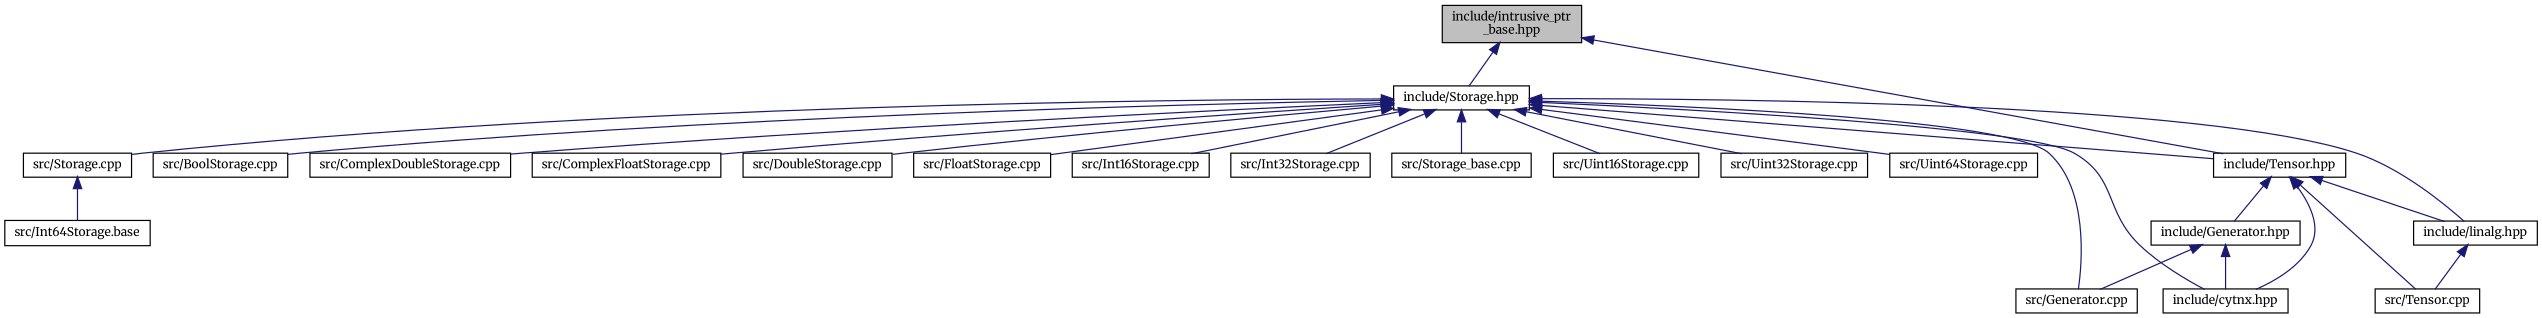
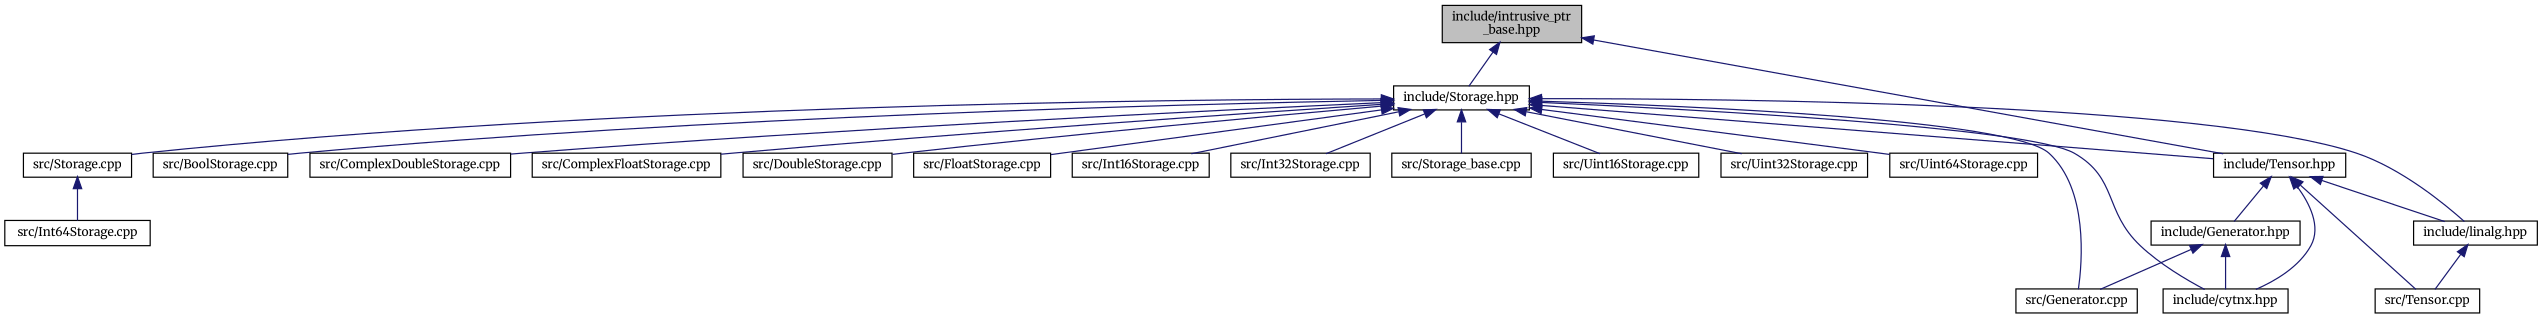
  digraph {
    fontname=Merriweather
    node [color=black fillcolor=white fontname=Merriweather fontsize=10 shape=record style=filled]
    edge [color=midnightblue dir=back fontname=Merriweather fontsize=10 labelfontname=Helvetica labelfontsize=10 style=solid]
    n1 [fillcolor=grey75 fontcolor=black height=0.2 label="include/intrusive_ptr\l_base.hpp" width=0.4]
    n2 [height=0.2 label="include/Storage.hpp" width=0.4]
    n3 [height=0.2 label="include/Tensor.hpp" width=0.4]
    n4 [height=0.2 label="include/cytnx.hpp" width=0.4]
    n5 [height=0.2 label="src/Generator.cpp" width=0.4]
    n6 [height=0.2 label="include/linalg.hpp" width=0.4]
    n7 [height=0.2 label="src/BoolStorage.cpp" width=0.4]
    n8 [height=0.2 label="src/ComplexDoubleStorage.cpp" width=0.4]
    n9 [height=0.2 label="src/ComplexFloatStorage.cpp" width=0.4]
    n10 [height=0.2 label="src/DoubleStorage.cpp" width=0.4]
    n11 [height=0.2 label="src/FloatStorage.cpp" width=0.4]
    n12 [height=0.2 label="src/Int16Storage.cpp" width=0.4]
    n13 [height=0.2 label="src/Int32Storage.cpp" width=0.4]
    n14 [height=0.2 label="src/Storage.cpp" width=0.4]
    n15 [height=0.2 label="src/Storage_base.cpp" width=0.4]
    n16 [height=0.2 label="src/Uint16Storage.cpp" width=0.4]
    n17 [height=0.2 label="src/Uint32Storage.cpp" width=0.4]
    n18 [height=0.2 label="src/Uint64Storage.cpp" width=0.4]
    n19 [height=0.2 label="include/Generator.hpp" width=0.4]
    n20 [height=0.2 label="src/Tensor.cpp" width=0.4]
-   n21 [height=0.2 label="src/Int64Storage.base" width=0.4]
+   n21 [height=0.2 label="src/Int64Storage.cpp" width=0.4]
    n1 -> n2
    n1 -> n3
    n2 -> n3
    n2 -> n4
    n2 -> n5
    n2 -> n6
    n2 -> n7
    n2 -> n8
    n2 -> n9
    n2 -> n10
    n2 -> n11
    n2 -> n12
    n2 -> n13
    n2 -> n14
    n2 -> n15
    n2 -> n16
    n2 -> n17
    n2 -> n18
    n3 -> n4
    n3 -> n6
    n3 -> n19
    n3 -> n20
    n6 -> n20
    n14 -> n21
    n19 -> n4
    n19 -> n5
  }
